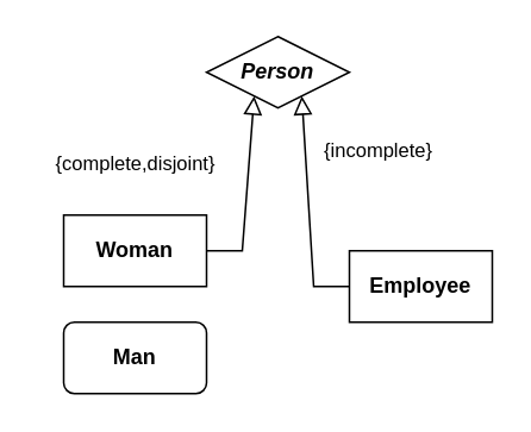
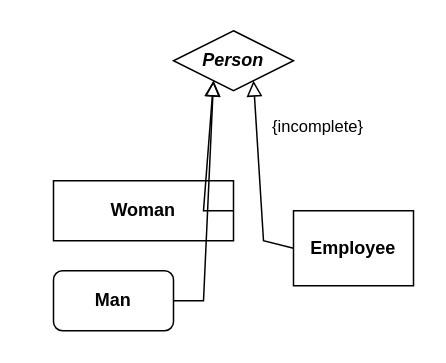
  <mxCell id="0" />
  <mxCell id="1" parent="0" />
  <mxCell id="2" value="&lt;b&gt;&lt;i&gt;Person&lt;/i&gt;&lt;/b&gt;" style="rhombus;fontStyle=0;html=1;whiteSpace=wrap;" parent="1" vertex="1"><mxGeometry x="115" width="80" height="40" as="geometry" y="20" /></mxCell>
- <mxCell id="3" value="&lt;b&gt;Employee&lt;/b&gt;" style="fontStyle=0;html=1;whiteSpace=wrap;" parent="1" vertex="1"><mxGeometry x="195" y="140" width="80" height="40" as="geometry" /></mxCell>
+ <mxCell id="3" value="&lt;b&gt;Employee&lt;/b&gt;" style="fontStyle=0;html=1;whiteSpace=wrap;" parent="1" vertex="1"><mxGeometry x="195" y="140" width="80" height="50" as="geometry" /></mxCell>
  <mxCell id="4" value="&lt;b&gt;Man&lt;/b&gt;" style="fontStyle=0;html=1;whiteSpace=wrap;rounded=1;" parent="1" vertex="1"><mxGeometry x="35" y="180" width="80" height="40" as="geometry" /></mxCell>
- <mxCell id="5" value="&lt;b&gt;Woman&lt;/b&gt;" style="fontStyle=0;html=1;whiteSpace=wrap;" parent="1" vertex="1"><mxGeometry x="35" y="120" width="80" height="40" as="geometry" /></mxCell>
+ <mxCell id="5" value="&lt;b&gt;Woman&lt;/b&gt;" style="fontStyle=0;html=1;whiteSpace=wrap;" parent="1" vertex="1"><mxGeometry x="35" y="120" width="120" height="40" as="geometry" /></mxCell>
  <mxCell id="6" value="" style="endArrow=block;html=1;rounded=0;align=center;verticalAlign=bottom;endFill=0;labelBackgroundColor=none;endSize=8;exitX=1;exitY=0.5;exitDx=0;exitDy=0;entryX=0.25;entryY=1;entryDx=0;entryDy=0;" parent="1" source="5" target="2" edge="1"><mxGeometry x="-0.288" y="32" relative="1" as="geometry"><mxPoint x="325" y="260" as="sourcePoint" /><mxPoint x="485" y="260" as="targetPoint" /><mxPoint as="offset" /><Array as="points"><mxPoint x="135" y="140" /></Array></mxGeometry></mxCell>
+ <mxCell id="7" value="" style="endArrow=block;html=1;rounded=0;align=center;verticalAlign=bottom;endFill=0;labelBackgroundColor=none;endSize=8;exitX=1;exitY=0.5;exitDx=0;exitDy=0;entryX=0.25;entryY=1;entryDx=0;entryDy=0;" parent="1" source="4" target="2" edge="1"><mxGeometry x="-0.25" relative="1" as="geometry"><mxPoint x="54" y="153" as="sourcePoint" /><mxPoint x="145" y="70" as="targetPoint" /><mxPoint as="offset" /><Array as="points"><mxPoint x="135" y="200" /></Array></mxGeometry></mxCell>
  <mxCell id="8" value="{incomplete}" style="endArrow=block;html=1;rounded=0;align=center;verticalAlign=bottom;endFill=0;labelBackgroundColor=none;endSize=8;exitX=0;exitY=0.5;exitDx=0;exitDy=0;entryX=0.75;entryY=1;entryDx=0;entryDy=0;" parent="1" source="3" target="2" edge="1"><mxGeometry x="0.333" y="-40" relative="1" as="geometry"><mxPoint x="165" y="150" as="sourcePoint" /><mxPoint x="165" y="70" as="targetPoint" /><mxPoint as="offset" /><Array as="points"><mxPoint x="175" y="160" /></Array></mxGeometry></mxCell>
- <mxCell id="9" value="{complete,disjoint}" style="text;html=1;align=center;verticalAlign=bottom;resizable=0;points=[];autosize=1;strokeColor=none;fillColor=none;fontSize=11;" parent="1" vertex="1"><mxGeometry x="20" y="70" width="110" height="30" as="geometry" /></mxCell>
